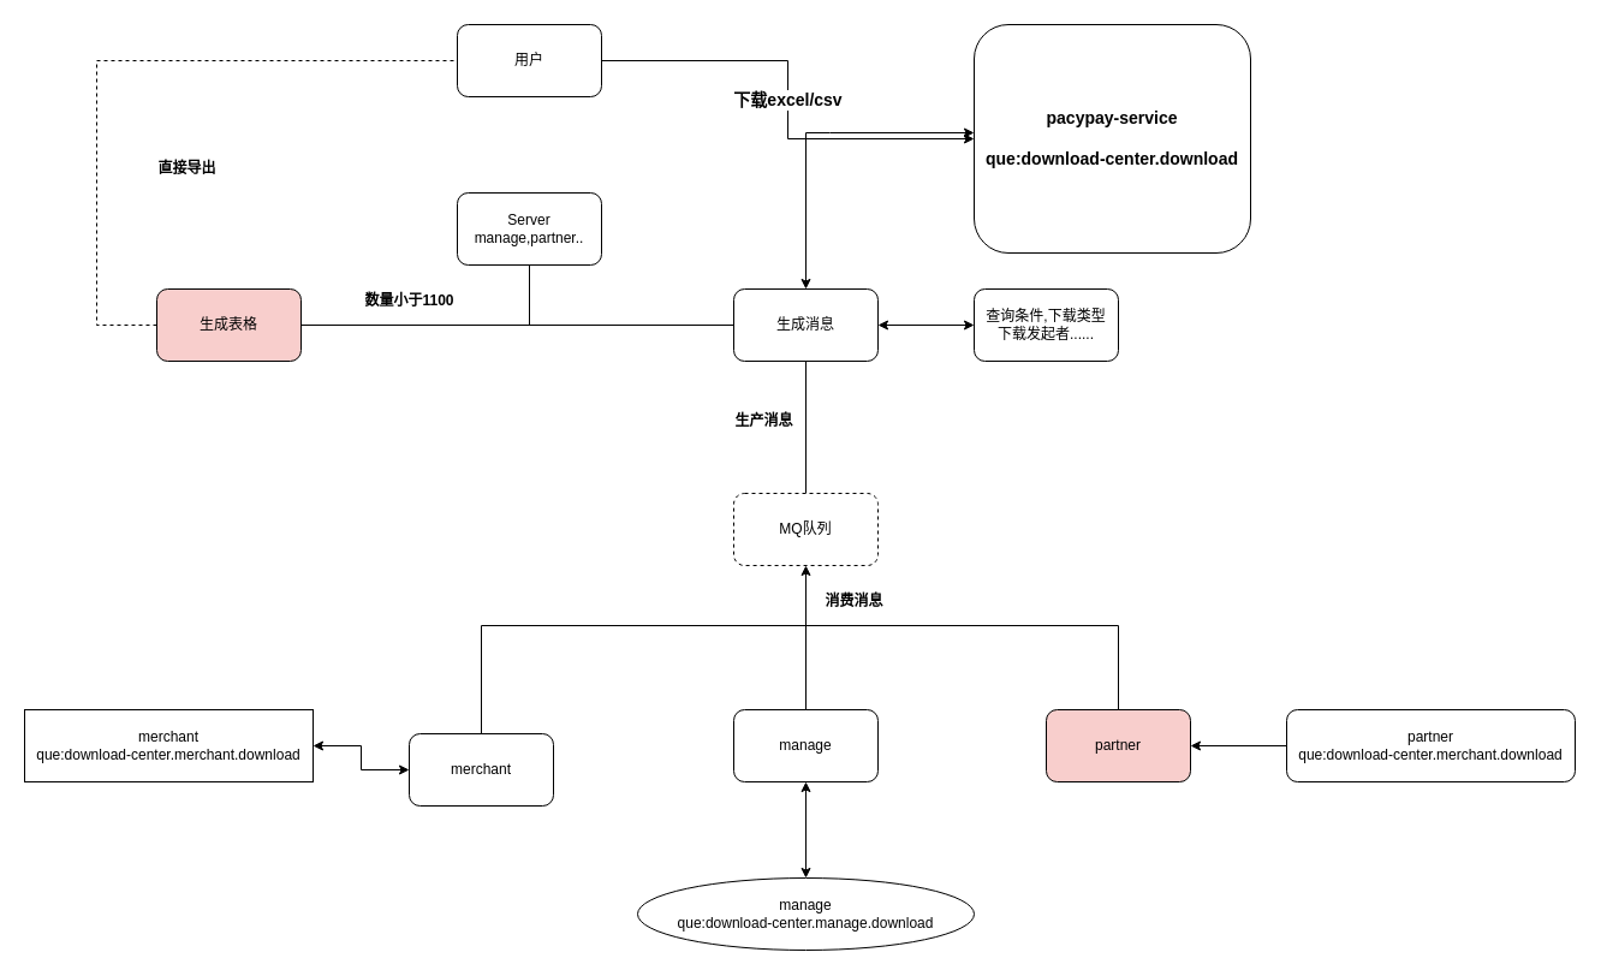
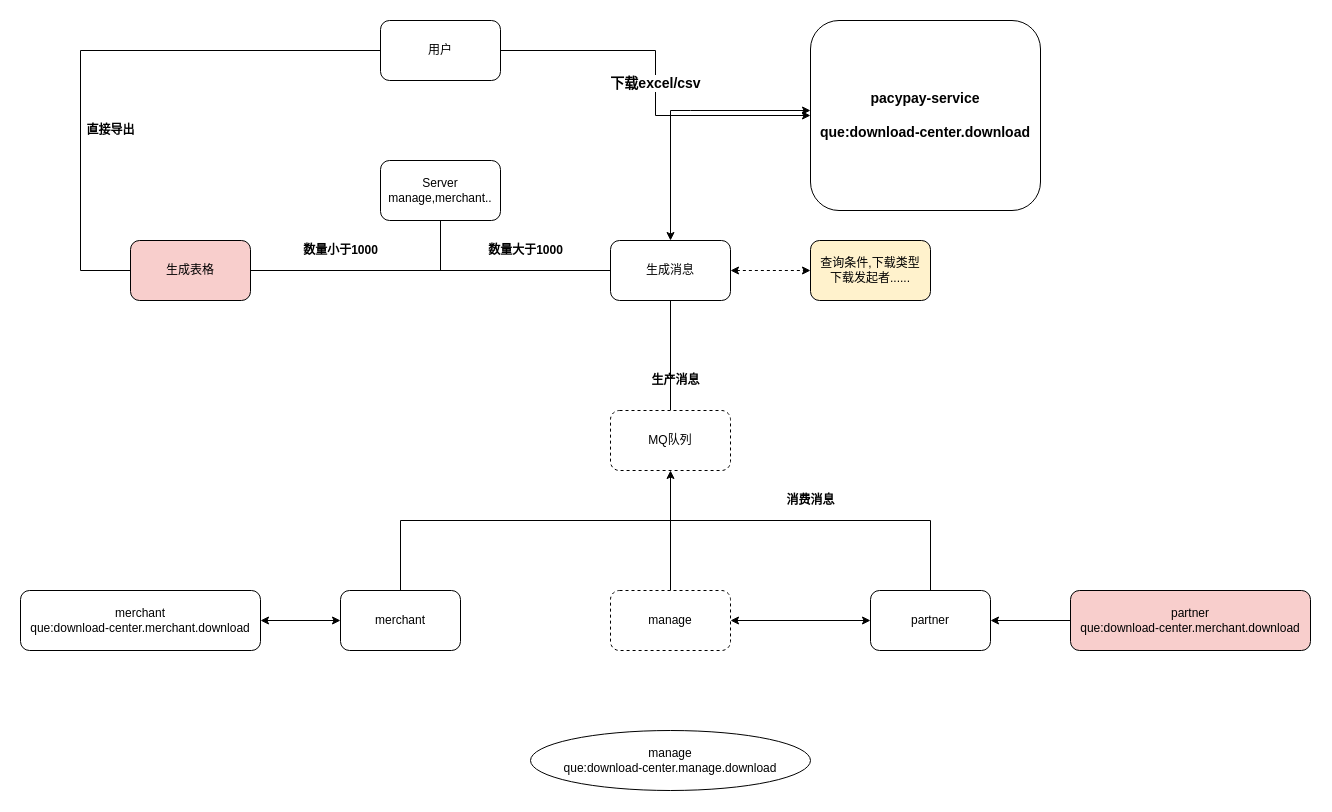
  <mxCell id="0" />
  <mxCell id="1" parent="0" />
  <mxCell id="2" value="&lt;b&gt;&lt;font style=&quot;font-size: 14px&quot;&gt;下载excel/csv&lt;/font&gt;&lt;/b&gt;" style="edgeStyle=orthogonalEdgeStyle;rounded=0;orthogonalLoop=1;jettySize=auto;html=1;align=center;" edge="1" parent="1" source="3" target="26"><mxGeometry relative="1" as="geometry" /></mxCell>
  <mxCell id="3" value="用户" style="rounded=1;whiteSpace=wrap;html=1;" vertex="1" parent="1"><mxGeometry x="380" y="20" width="120" height="60" as="geometry" /></mxCell>
- <mxCell id="4" value="Server&lt;br&gt;manage,partner.." style="whiteSpace=wrap;html=1;rounded=1;strokeWidth=1;" vertex="1" parent="1"><mxGeometry x="380" y="160" width="120" height="60" as="geometry" /></mxCell>
+ <mxCell id="4" value="Server&lt;br&gt;manage,merchant.." style="whiteSpace=wrap;html=1;rounded=1;strokeWidth=1;" vertex="1" parent="1"><mxGeometry x="380" y="160" width="120" height="60" as="geometry" /></mxCell>
  <mxCell id="5" value="" style="endArrow=classic;startArrow=classic;html=1;rounded=0;edgeStyle=orthogonalEdgeStyle;" edge="1" parent="1"><mxGeometry width="50" height="50" relative="1" as="geometry"><mxPoint x="240" y="270" as="sourcePoint" /><mxPoint x="620" y="270" as="targetPoint" /></mxGeometry></mxCell>
  <mxCell id="6" value="" style="endArrow=none;html=1;rounded=0;edgeStyle=orthogonalEdgeStyle;" edge="1" parent="1"><mxGeometry width="50" height="50" relative="1" as="geometry"><mxPoint x="390" y="270" as="sourcePoint" /><mxPoint x="440" y="220" as="targetPoint" /><Array as="points"><mxPoint x="440" y="270" /></Array></mxGeometry></mxCell>
- <mxCell id="7" value="&lt;b&gt;数量小于1100&lt;/b&gt;" style="text;html=1;align=center;verticalAlign=middle;resizable=0;points=[];autosize=1;strokeColor=none;" vertex="1" parent="1"><mxGeometry x="295" y="240" width="90" height="20" as="geometry" /></mxCell>
- <mxCell id="9" value="" style="edgeStyle=orthogonalEdgeStyle;rounded=0;orthogonalLoop=1;jettySize=auto;html=1;startArrow=classic;" edge="1" parent="1" source="10" target="32"><mxGeometry relative="1" as="geometry" /></mxCell>
+ <mxCell id="7" value="&lt;b&gt;数量小于1000&lt;/b&gt;" style="text;html=1;align=center;verticalAlign=middle;resizable=0;points=[];autosize=1;strokeColor=none;" vertex="1" parent="1"><mxGeometry x="295" y="240" width="90" height="20" as="geometry" /></mxCell>
+ <mxCell id="8" value="&lt;b&gt;数量大于1000&lt;/b&gt;" style="text;html=1;align=center;verticalAlign=middle;resizable=0;points=[];autosize=1;strokeColor=none;" vertex="1" parent="1"><mxGeometry x="480" y="240" width="90" height="20" as="geometry" /></mxCell>
+ <mxCell id="9" value="" style="edgeStyle=orthogonalEdgeStyle;rounded=0;orthogonalLoop=1;jettySize=auto;html=1;startArrow=classic;dashed=1;" edge="1" parent="1" source="10" target="32"><mxGeometry relative="1" as="geometry" /></mxCell>
  <mxCell id="10" value="生成消息" style="rounded=1;whiteSpace=wrap;html=1;strokeWidth=1;" vertex="1" parent="1"><mxGeometry x="610" y="240" width="120" height="60" as="geometry" /></mxCell>
  <mxCell id="11" value="生成表格" style="rounded=1;whiteSpace=wrap;html=1;strokeWidth=1;fillColor=#f8cecc;" vertex="1" parent="1"><mxGeometry x="130" y="240" width="120" height="60" as="geometry" /></mxCell>
- <mxCell id="12" value="" style="endArrow=none;html=1;rounded=0;edgeStyle=orthogonalEdgeStyle;exitX=0;exitY=0.5;exitDx=0;exitDy=0;entryX=0;entryY=0.5;entryDx=0;entryDy=0;dashed=1;" edge="1" parent="1" source="11" target="3"><mxGeometry width="50" height="50" relative="1" as="geometry"><mxPoint x="30" y="210" as="sourcePoint" /><mxPoint x="370" y="50" as="targetPoint" /><Array as="points"><mxPoint x="80" y="270" /><mxPoint x="80" y="50" /></Array></mxGeometry></mxCell>
- <mxCell id="13" value="&lt;b&gt;直接导出&lt;/b&gt;" style="text;html=1;align=center;verticalAlign=middle;resizable=0;points=[];autosize=1;strokeColor=none;" vertex="1" parent="1"><mxGeometry x="125" y="130" width="60" height="20" as="geometry" /></mxCell>
+ <mxCell id="12" value="" style="endArrow=none;html=1;rounded=0;edgeStyle=orthogonalEdgeStyle;exitX=0;exitY=0.5;exitDx=0;exitDy=0;entryX=0;entryY=0.5;entryDx=0;entryDy=0;" edge="1" parent="1" source="11" target="3"><mxGeometry width="50" height="50" relative="1" as="geometry"><mxPoint x="30" y="210" as="sourcePoint" /><mxPoint x="370" y="50" as="targetPoint" /><Array as="points"><mxPoint x="80" y="270" /><mxPoint x="80" y="50" /></Array></mxGeometry></mxCell>
+ <mxCell id="13" value="&lt;b&gt;直接导出&lt;/b&gt;" style="text;html=1;align=center;verticalAlign=middle;resizable=0;points=[];autosize=1;strokeColor=none;" vertex="1" parent="1"><mxGeometry x="80" y="120" width="60" height="20" as="geometry" /></mxCell>
  <mxCell id="14" value="" style="endArrow=none;html=1;rounded=0;edgeStyle=orthogonalEdgeStyle;exitX=0.5;exitY=0;exitDx=0;exitDy=0;" edge="1" parent="1" source="15"><mxGeometry width="50" height="50" relative="1" as="geometry"><mxPoint x="670" y="480" as="sourcePoint" /><mxPoint x="670" y="300" as="targetPoint" /></mxGeometry></mxCell>
  <mxCell id="15" value="MQ队列" style="rounded=1;whiteSpace=wrap;html=1;strokeWidth=1;dashed=1;" vertex="1" parent="1"><mxGeometry x="610" y="410" width="120" height="60" as="geometry" /></mxCell>
- <mxCell id="16" value="&lt;b&gt;生产消息&lt;/b&gt;" style="text;html=1;align=center;verticalAlign=middle;resizable=0;points=[];autosize=1;strokeColor=none;" vertex="1" parent="1"><mxGeometry x="605" y="340" width="60" height="20" as="geometry" /></mxCell>
+ <mxCell id="16" value="&lt;b&gt;生产消息&lt;/b&gt;" style="text;html=1;align=center;verticalAlign=middle;resizable=0;points=[];autosize=1;strokeColor=none;" vertex="1" parent="1"><mxGeometry x="645" y="370" width="60" height="20" as="geometry" /></mxCell>
  <mxCell id="17" value="" style="edgeStyle=orthogonalEdgeStyle;rounded=0;orthogonalLoop=1;jettySize=auto;html=1;startArrow=classic;" edge="1" parent="1" source="18" target="27"><mxGeometry relative="1" as="geometry" /></mxCell>
- <mxCell id="18" value="merchant" style="rounded=1;whiteSpace=wrap;html=1;strokeWidth=1;" vertex="1" parent="1"><mxGeometry x="340" y="610" width="120" height="60" as="geometry" /></mxCell>
- <mxCell id="19" value="" style="edgeStyle=orthogonalEdgeStyle;rounded=0;orthogonalLoop=1;jettySize=auto;html=1;startArrow=classic;" edge="1" parent="1" source="20" target="28"><mxGeometry relative="1" as="geometry" /></mxCell>
- <mxCell id="20" value="manage" style="rounded=1;whiteSpace=wrap;html=1;strokeWidth=1;" vertex="1" parent="1"><mxGeometry x="610" y="590" width="120" height="60" as="geometry" /></mxCell>
+ <mxCell id="18" value="merchant" style="rounded=1;whiteSpace=wrap;html=1;strokeWidth=1;" vertex="1" parent="1"><mxGeometry x="340" y="590" width="120" height="60" as="geometry" /></mxCell>
+ <mxCell id="19" value="" style="edgeStyle=orthogonalEdgeStyle;rounded=0;orthogonalLoop=1;jettySize=auto;html=1;startArrow=classic;" edge="1" parent="1" source="20" target="22"><mxGeometry relative="1" as="geometry" /></mxCell>
+ <mxCell id="20" value="manage" style="rounded=1;whiteSpace=wrap;html=1;strokeWidth=1;dashed=1;" vertex="1" parent="1"><mxGeometry x="610" y="590" width="120" height="60" as="geometry" /></mxCell>
  <mxCell id="21" value="" style="edgeStyle=orthogonalEdgeStyle;rounded=0;orthogonalLoop=1;jettySize=auto;html=1;startArrow=classic;endArrow=none;" edge="1" parent="1" source="22" target="29"><mxGeometry relative="1" as="geometry" /></mxCell>
- <mxCell id="22" value="partner" style="rounded=1;whiteSpace=wrap;html=1;strokeWidth=1;fillColor=#f8cecc;" vertex="1" parent="1"><mxGeometry x="870" y="590" width="120" height="60" as="geometry" /></mxCell>
+ <mxCell id="22" value="partner" style="rounded=1;whiteSpace=wrap;html=1;strokeWidth=1;" vertex="1" parent="1"><mxGeometry x="870" y="590" width="120" height="60" as="geometry" /></mxCell>
  <mxCell id="23" value="" style="endArrow=classic;html=1;rounded=0;edgeStyle=orthogonalEdgeStyle;exitX=0.5;exitY=0;exitDx=0;exitDy=0;entryX=0.5;entryY=1;entryDx=0;entryDy=0;" edge="1" parent="1" source="18" target="15"><mxGeometry width="50" height="50" relative="1" as="geometry"><mxPoint x="530" y="570" as="sourcePoint" /><mxPoint x="580" y="520" as="targetPoint" /><Array as="points"><mxPoint x="400" y="520" /><mxPoint x="670" y="520" /></Array></mxGeometry></mxCell>
  <mxCell id="24" value="" style="endArrow=none;html=1;rounded=0;edgeStyle=orthogonalEdgeStyle;exitX=0.5;exitY=0;exitDx=0;exitDy=0;" edge="1" parent="1" source="20"><mxGeometry width="50" height="50" relative="1" as="geometry"><mxPoint x="530" y="570" as="sourcePoint" /><mxPoint x="580" y="520" as="targetPoint" /><Array as="points"><mxPoint x="670" y="520" /></Array></mxGeometry></mxCell>
  <mxCell id="25" value="" style="endArrow=none;html=1;rounded=0;edgeStyle=orthogonalEdgeStyle;entryX=0.5;entryY=0;entryDx=0;entryDy=0;" edge="1" parent="1" target="22"><mxGeometry width="50" height="50" relative="1" as="geometry"><mxPoint x="660" y="520" as="sourcePoint" /><mxPoint x="860" y="470" as="targetPoint" /><Array as="points"><mxPoint x="930" y="520" /></Array></mxGeometry></mxCell>
  <mxCell id="26" value="&lt;b&gt;&lt;font style=&quot;font-size: 14px&quot;&gt;pacypay-service&lt;br&gt;&lt;br&gt;que:download-center.download&lt;br&gt;&lt;/font&gt;&lt;/b&gt;" style="rounded=1;whiteSpace=wrap;html=1;strokeWidth=1;align=center;" vertex="1" parent="1"><mxGeometry x="810" y="20" width="230" height="190" as="geometry" /></mxCell>
- <mxCell id="27" value="merchant&lt;br&gt;que:download-center.merchant.download" style="whiteSpace=wrap;html=1;strokeWidth=1;rounded=0;" vertex="1" parent="1"><mxGeometry x="20" y="590" width="240" height="60" as="geometry" /></mxCell>
+ <mxCell id="27" value="merchant&lt;br&gt;que:download-center.merchant.download" style="rounded=1;whiteSpace=wrap;html=1;strokeWidth=1;" vertex="1" parent="1"><mxGeometry x="20" y="590" width="240" height="60" as="geometry" /></mxCell>
  <mxCell id="28" value="manage&lt;br&gt;que:download-center.manage.download" style="ellipse;whiteSpace=wrap;html=1;strokeWidth=1;" vertex="1" parent="1"><mxGeometry x="530" y="730" width="280" height="60" as="geometry" /></mxCell>
- <mxCell id="29" value="partner&lt;br&gt;que:download-center.merchant.download" style="rounded=1;whiteSpace=wrap;html=1;strokeWidth=1;" vertex="1" parent="1"><mxGeometry x="1070" y="590" width="240" height="60" as="geometry" /></mxCell>
- <mxCell id="30" value="&lt;b&gt;消费消息&lt;/b&gt;" style="text;html=1;align=center;verticalAlign=middle;resizable=0;points=[];autosize=1;strokeColor=none;" vertex="1" parent="1"><mxGeometry x="680" y="490" width="60" height="20" as="geometry" /></mxCell>
+ <mxCell id="29" value="partner&lt;br&gt;que:download-center.merchant.download" style="rounded=1;whiteSpace=wrap;html=1;strokeWidth=1;fillColor=#f8cecc;" vertex="1" parent="1"><mxGeometry x="1070" y="590" width="240" height="60" as="geometry" /></mxCell>
+ <mxCell id="30" value="&lt;b&gt;消费消息&lt;/b&gt;" style="text;html=1;align=center;verticalAlign=middle;resizable=0;points=[];autosize=1;strokeColor=none;" vertex="1" parent="1"><mxGeometry x="780" y="490" width="60" height="20" as="geometry" /></mxCell>
  <mxCell id="31" value="" style="endArrow=classic;startArrow=classic;html=1;rounded=0;edgeStyle=orthogonalEdgeStyle;" edge="1" parent="1" source="10"><mxGeometry width="50" height="50" relative="1" as="geometry"><mxPoint x="640" y="180" as="sourcePoint" /><mxPoint x="810" y="110" as="targetPoint" /><Array as="points"><mxPoint x="670" y="110" /><mxPoint x="690" y="110" /></Array></mxGeometry></mxCell>
- <mxCell id="32" value="查询条件,下载类型&lt;br&gt;下载发起者......" style="rounded=1;whiteSpace=wrap;html=1;strokeWidth=1;" vertex="1" parent="1"><mxGeometry x="810" y="240" width="120" height="60" as="geometry" /></mxCell>
+ <mxCell id="32" value="查询条件,下载类型&lt;br&gt;下载发起者......" style="rounded=1;whiteSpace=wrap;html=1;strokeWidth=1;fillColor=#fff2cc;" vertex="1" parent="1"><mxGeometry x="810" y="240" width="120" height="60" as="geometry" /></mxCell>
